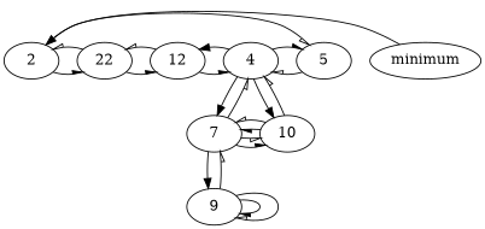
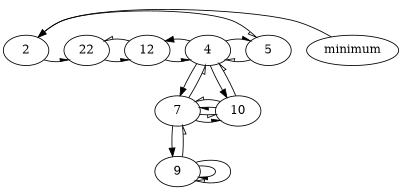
  digraph {
    edge [arrowhead=ornormal constraint=false]
    n1 [label=2]
    n2 [label=22]
    n3 [label=5]
    minimum
    n5 [label=12]
    n6 [label=4]
    n7 [label=7]
    n8 [label=10]
    n9 [label=9]
    n1 -> n2 [arrowhead=lnormal]
    n1 -> n3
-   n2 -> n1
    n2 -> n5 [arrowhead=lnormal]
    n3 -> n6
    minimum -> n1 [arrowhead=""]
    n5 -> n2
    n5 -> n6 [arrowhead=lnormal]
    n6 -> n3 [arrowhead=lnormal]
    n6 -> n5 [arrowhead=normal]
    n6 -> n7 [arrowhead="" constraint=""]
    n6 -> n8 [arrowhead="" constraint=""]
    n7 -> n6
    n7 -> n8 [arrowhead=lnormal]
    n7 -> n8
    n7 -> n9 [arrowhead="" constraint=""]
    n8 -> n6
    n8 -> n7 [arrowhead=lnormal]
    n8 -> n7
    n9 -> n7
    n9 -> n9 [arrowhead=lnormal]
    n9 -> n9
  }
